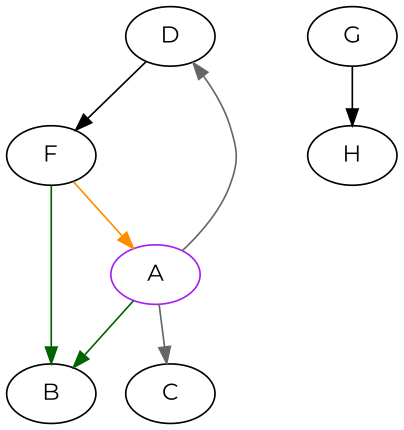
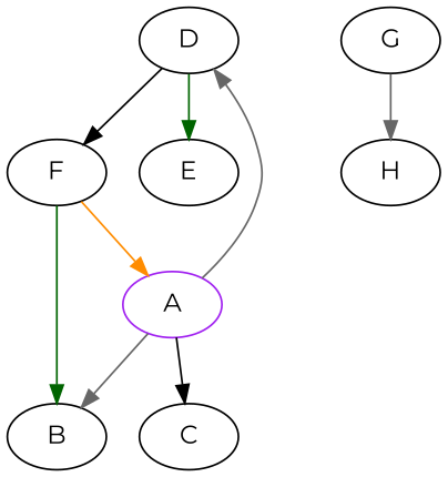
  digraph {
    fontname=Montserrat
    node [fontname=Montserrat]
    edge [color=darkgreen fontname=Montserrat]
    n1 [label=D]
    n2 [label=F]
+   n3 [label=E]
    n4 [color=purple label=A]
    n5 [label=B]
    n6 [label=C]
    n7 [label=G]
    n8 [label=H]
    n1 -> n2 [color=black]
+   n1 -> n3
    n2 -> n4 [color=darkorange]
    n2 -> n5
    n4 -> n1 [color=gray40]
-   n4 -> n5
-   n4 -> n6 [color=gray40]
-   n7 -> n8 [color=black]
+   n4 -> n5 [color=gray40]
+   n4 -> n6 [color=black]
+   n7 -> n8 [color=gray40]
  }
